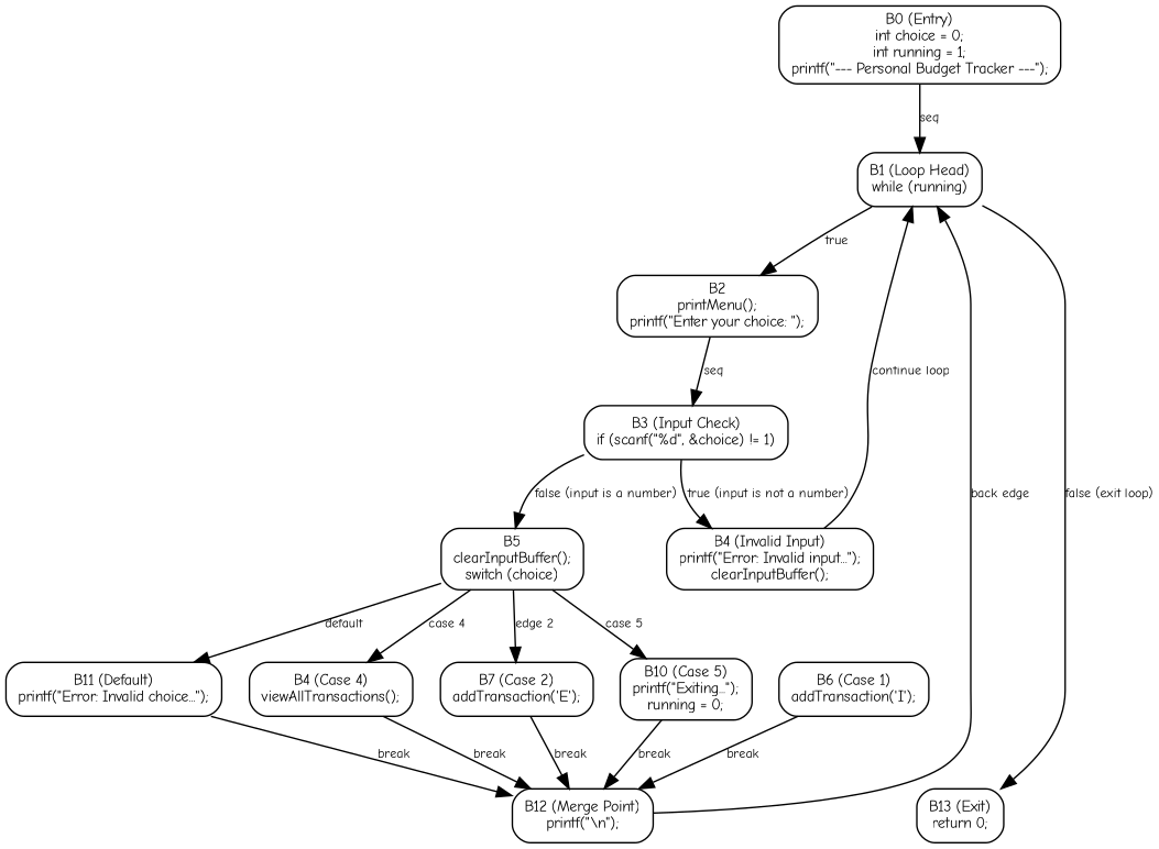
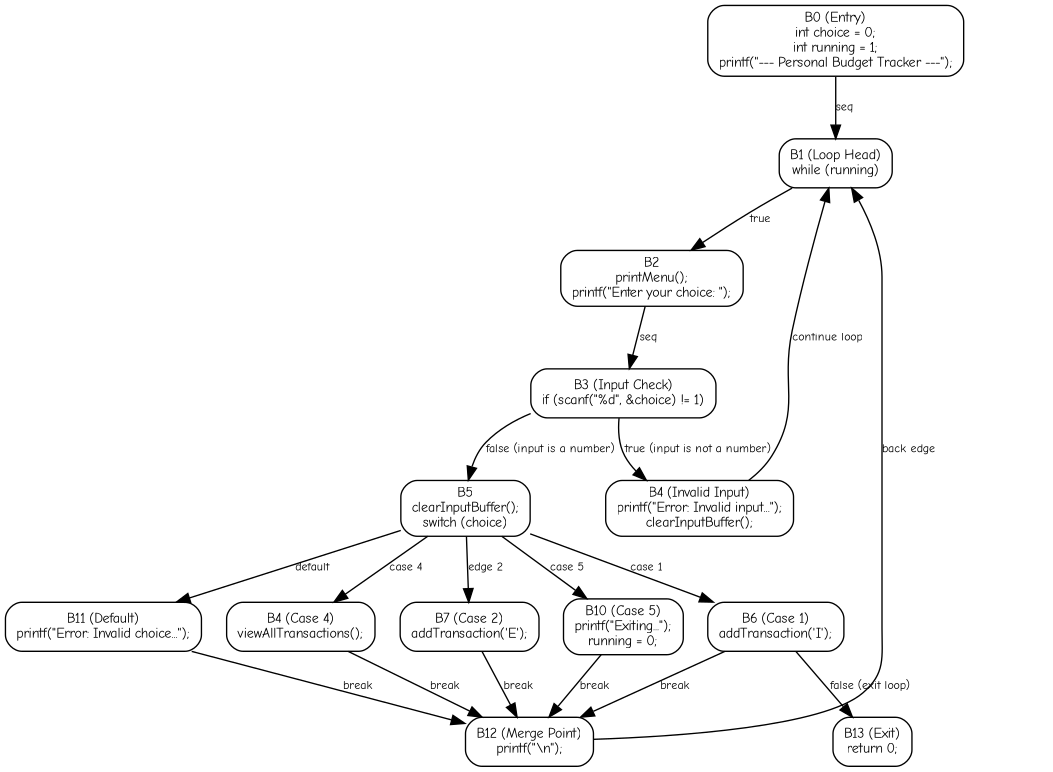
  digraph {
    fontname="Comic Neue"
    fontsize=12
    node [fontname="Comic Neue" fontsize=10 shape=box style=rounded]
    edge [fontname="Comic Neue" fontsize=9]
    n1 [label="B0 (Entry)\nint choice = 0;\nint running = 1;\nprintf(\"--- Personal Budget Tracker ---\");"]
    n2 [label="B1 (Loop Head)\nwhile (running)"]
    n3 [label="B2\nprintMenu();\nprintf(\"Enter your choice: \");"]
    n4 [label="B13 (Exit)\nreturn 0;"]
    n5 [label="B3 (Input Check)\nif (scanf(\"%d\", &choice) != 1)"]
    n6 [label="B4 (Invalid Input)\nprintf(\"Error: Invalid input...\");\nclearInputBuffer();"]
    n7 [label="B5\nclearInputBuffer();\nswitch (choice)"]
    n8 [label="B6 (Case 1)\naddTransaction('I');"]
    n9 [label="B7 (Case 2)\naddTransaction('E');"]
    n10 [label="B4 (Case 4)\nviewAllTransactions();"]
    n11 [label="B10 (Case 5)\nprintf(\"Exiting...\");\nrunning = 0;"]
    n12 [label="B11 (Default)\nprintf(\"Error: Invalid choice...\");"]
    n13 [label="B12 (Merge Point)\nprintf(\"\\n\");"]
    n1 -> n2 [label=seq]
    n2 -> n3 [label=true]
-   n2 -> n4 [label="false (exit loop)"]
+   n8 -> n4 [label="false (exit loop)"]
    n3 -> n5 [label=seq]
    n5 -> n6 [label="true (input is not a number)"]
    n5 -> n7 [label="false (input is a number)"]
    n6 -> n2 [label="continue loop"]
+   n7 -> n8 [label="case 1"]
    n7 -> n9 [label="edge 2"]
    n7 -> n10 [label="case 4"]
    n7 -> n11 [label="case 5"]
    n7 -> n12 [label=default]
    n8 -> n13 [label=break]
    n9 -> n13 [label=break]
    n10 -> n13 [label=break]
    n11 -> n13 [label=break]
    n12 -> n13 [label=break]
    n13 -> n2 [label="back edge"]
  }
